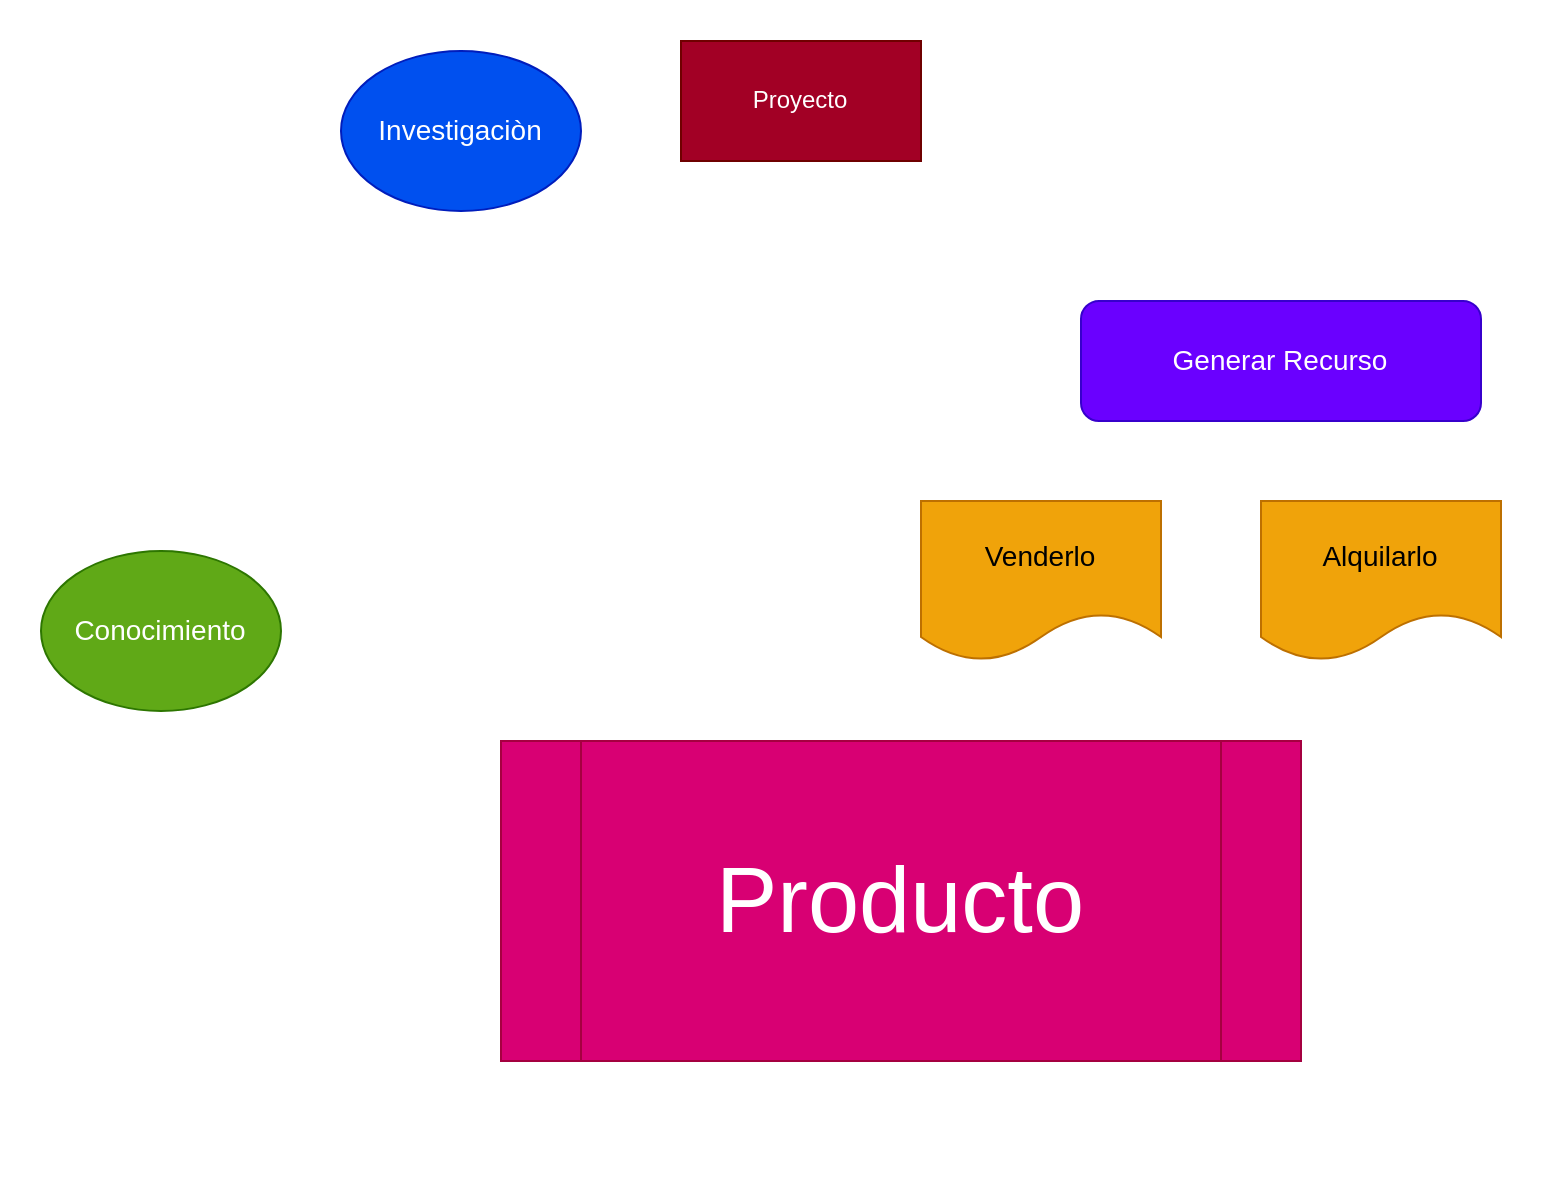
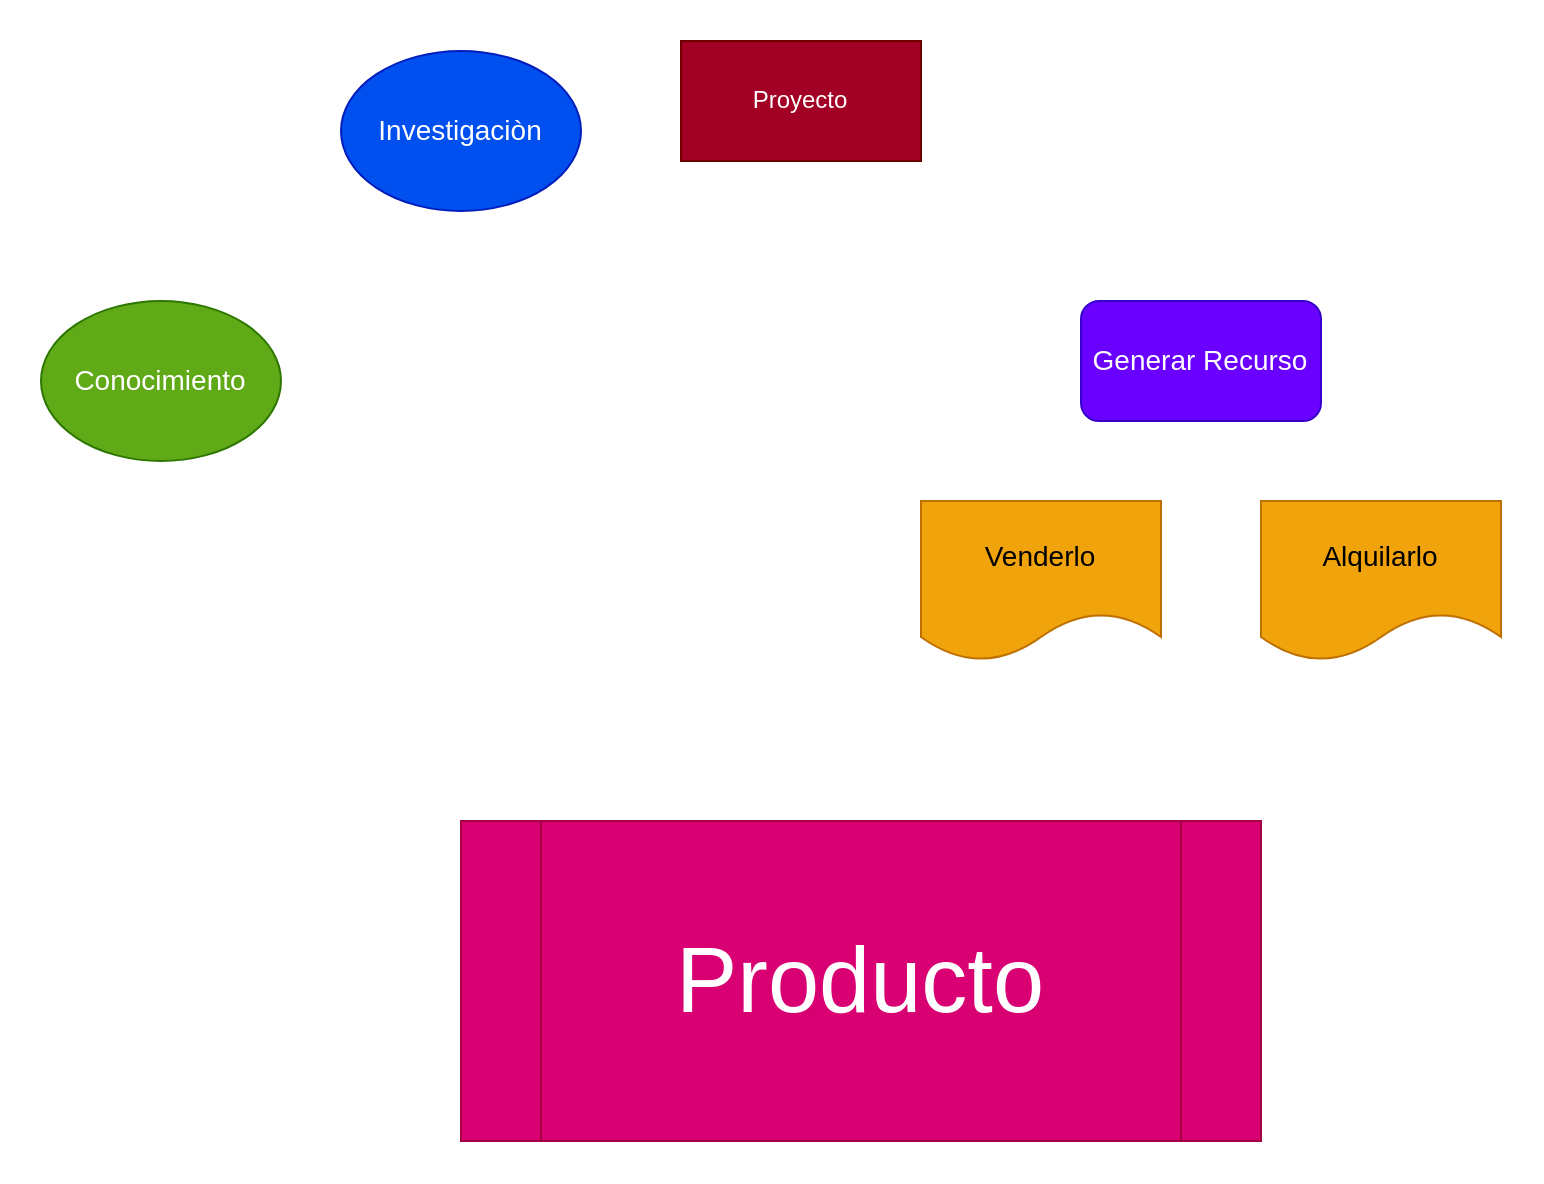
  <mxCell id="0" />
  <mxCell id="1" parent="0" />
  <mxCell id="2" value="Proyecto&lt;br&gt;" style="rounded=0;whiteSpace=wrap;html=1;fillColor=#a20025;strokeColor=#6F0000;fontColor=#ffffff;" vertex="1" parent="1"><mxGeometry x="340" y="20" width="120" height="60" as="geometry" /></mxCell>
- <mxCell id="3" value="&lt;font style=&quot;font-size: 14px;&quot;&gt;Conocimiento&lt;/font&gt;" style="ellipse;whiteSpace=wrap;html=1;fillColor=#60a917;fontColor=#ffffff;strokeColor=#2D7600;" vertex="1" parent="1"><mxGeometry x="20" y="275" width="120" height="80" as="geometry" /></mxCell>
+ <mxCell id="3" value="&lt;font style=&quot;font-size: 14px;&quot;&gt;Conocimiento&lt;/font&gt;" style="ellipse;whiteSpace=wrap;html=1;fillColor=#60a917;fontColor=#ffffff;strokeColor=#2D7600;" vertex="1" parent="1"><mxGeometry x="20" y="150" width="120" height="80" as="geometry" /></mxCell>
  <mxCell id="4" value="&lt;font style=&quot;font-size: 14px;&quot;&gt;Investigaciòn&lt;/font&gt;" style="ellipse;whiteSpace=wrap;html=1;fillColor=#0050ef;fontColor=#ffffff;strokeColor=#001DBC;" vertex="1" parent="1"><mxGeometry x="170" y="25" width="120" height="80" as="geometry" /></mxCell>
- <mxCell id="5" value="Generar Recurso" style="rounded=1;whiteSpace=wrap;html=1;fontSize=14;fillColor=#6a00ff;fontColor=#ffffff;strokeColor=#3700CC;" vertex="1" parent="1"><mxGeometry x="540" y="150" width="200" height="60" as="geometry" /></mxCell>
+ <mxCell id="5" value="Generar Recurso" style="rounded=1;whiteSpace=wrap;html=1;fontSize=14;fillColor=#6a00ff;fontColor=#ffffff;strokeColor=#3700CC;" vertex="1" parent="1"><mxGeometry x="540" y="150" width="120" height="60" as="geometry" /></mxCell>
  <mxCell id="6" value="Venderlo" style="shape=document;whiteSpace=wrap;html=1;boundedLbl=1;fontSize=14;fillColor=#f0a30a;fontColor=#000000;strokeColor=#BD7000;" vertex="1" parent="1"><mxGeometry x="460" y="250" width="120" height="80" as="geometry" /></mxCell>
  <mxCell id="7" value="Alquilarlo" style="shape=document;whiteSpace=wrap;html=1;boundedLbl=1;fontSize=14;fillColor=#f0a30a;fontColor=#000000;strokeColor=#BD7000;" vertex="1" parent="1"><mxGeometry x="630" y="250" width="120" height="80" as="geometry" /></mxCell>
- <mxCell id="8" value="&lt;font style=&quot;font-size: 46px;&quot;&gt;Producto&lt;/font&gt;" style="shape=process;whiteSpace=wrap;html=1;backgroundOutline=1;fontSize=14;fillColor=#d80073;fontColor=#ffffff;strokeColor=#A50040;" vertex="1" parent="1"><mxGeometry x="250" y="370" width="400" height="160" as="geometry" /></mxCell>
+ <mxCell id="8" value="&lt;font style=&quot;font-size: 46px;&quot;&gt;Producto&lt;/font&gt;" style="shape=process;whiteSpace=wrap;html=1;backgroundOutline=1;fontSize=14;fillColor=#d80073;fontColor=#ffffff;strokeColor=#A50040;" vertex="1" parent="1"><mxGeometry x="230" y="410" width="400" height="160" as="geometry" /></mxCell>
